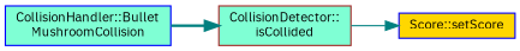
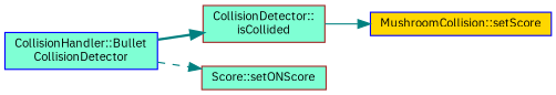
  digraph {
    fontname="IBM Plex Sans"
    rankdir=LR
    node [color=blue fillcolor=aquamarine fontname="IBM Plex Sans" fontsize=10 shape=record style=filled]
    edge [color=teal fontname="IBM Plex Sans" fontsize=10 labelfontname=Helvetica labelfontsize=10]
-   n1 [fontcolor=black height=0.2 label="CollisionHandler::Bullet\lMushroomCollision" width=0.4]
+   n1 [fontcolor=black height=0.2 label="CollisionHandler::Bullet\lCollisionDetector" width=0.4]
    n2 [color=brown height=0.2 label="CollisionDetector::\lisCollided" width=0.4]
-   n4 [fillcolor=gold height=0.2 label="Score::setScore" width=0.4]
+   n3 [color=brown height=0.2 label="Score::setONScore" width=0.4]
+   n4 [fillcolor=gold height=0.2 label="MushroomCollision::setScore" width=0.4]
    n1 -> n2 [style=bold]
+   n1 -> n3 [style=dashed]
    n2 -> n4 [style=solid]
  }
